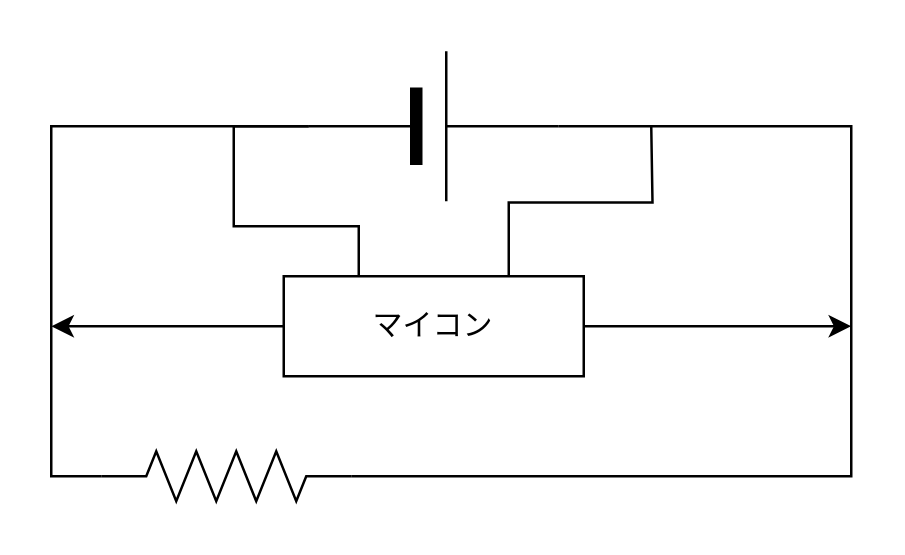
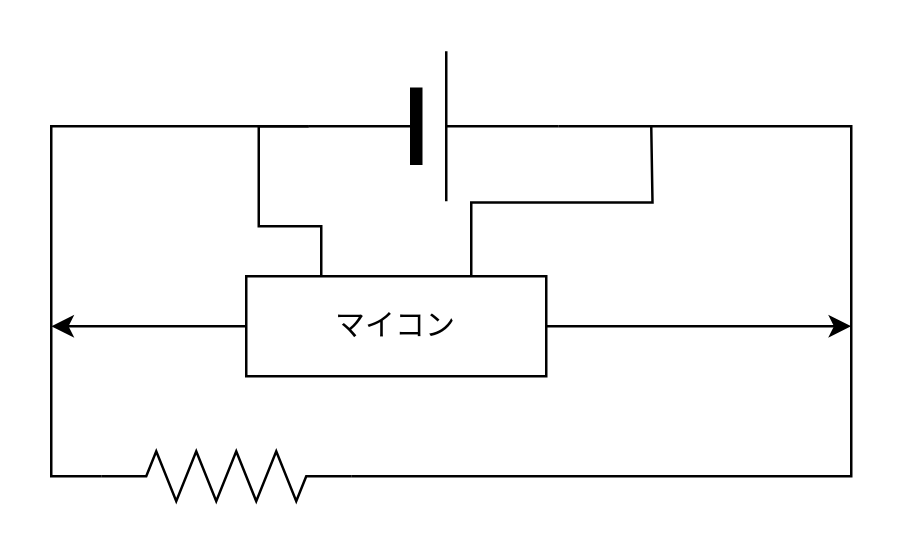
  <mxCell id="0" />
  <mxCell id="1" parent="0" />
  <mxCell id="2" value="" style="verticalLabelPosition=bottom;shadow=0;dashed=0;align=center;fillColor=strokeColor;html=1;verticalAlign=top;strokeWidth=1;shape=mxgraph.electrical.miscellaneous.monocell_battery;" vertex="1" parent="1"><mxGeometry x="123" y="20" width="100" height="60" as="geometry" /></mxCell>
  <mxCell id="3" style="edgeStyle=orthogonalEdgeStyle;rounded=0;orthogonalLoop=1;jettySize=auto;html=1;exitX=0.75;exitY=0;exitDx=0;exitDy=0;endArrow=none;endFill=0;" edge="1" parent="1" source="6"><mxGeometry relative="1" as="geometry"><mxPoint x="260" y="50" as="targetPoint" /></mxGeometry></mxCell>
  <mxCell id="4" style="edgeStyle=orthogonalEdgeStyle;rounded=0;orthogonalLoop=1;jettySize=auto;html=1;" edge="1" parent="1" source="6"><mxGeometry relative="1" as="geometry"><mxPoint x="20" y="130" as="targetPoint" /></mxGeometry></mxCell>
  <mxCell id="5" style="edgeStyle=orthogonalEdgeStyle;rounded=0;orthogonalLoop=1;jettySize=auto;html=1;" edge="1" parent="1" source="6"><mxGeometry relative="1" as="geometry"><mxPoint x="340" y="130" as="targetPoint" /></mxGeometry></mxCell>
- <mxCell id="6" value="マイコン" style="rounded=0;whiteSpace=wrap;html=1;" vertex="1" parent="1"><mxGeometry x="113" y="110" width="120" height="40" as="geometry" /></mxCell>
+ <mxCell id="6" value="マイコン" style="rounded=0;whiteSpace=wrap;html=1;" vertex="1" parent="1"><mxGeometry x="98" y="110" width="120" height="40" as="geometry" /></mxCell>
  <mxCell id="7" value="" style="pointerEvents=1;verticalLabelPosition=bottom;shadow=0;dashed=0;align=center;html=1;verticalAlign=top;shape=mxgraph.electrical.resistors.resistor_2;" vertex="1" parent="1"><mxGeometry x="40" y="180" width="100" height="20" as="geometry" /></mxCell>
  <mxCell id="8" style="edgeStyle=orthogonalEdgeStyle;rounded=0;orthogonalLoop=1;jettySize=auto;html=1;exitX=0;exitY=0.5;exitDx=0;exitDy=0;exitPerimeter=0;entryX=0;entryY=0.5;entryDx=0;entryDy=0;entryPerimeter=0;endArrow=none;endFill=0;" edge="1" parent="1" source="2" target="7"><mxGeometry relative="1" as="geometry" /></mxCell>
  <mxCell id="9" style="edgeStyle=orthogonalEdgeStyle;rounded=0;orthogonalLoop=1;jettySize=auto;html=1;exitX=1;exitY=0.5;exitDx=0;exitDy=0;exitPerimeter=0;entryX=1;entryY=0.5;entryDx=0;entryDy=0;entryPerimeter=0;endArrow=none;endFill=0;" edge="1" parent="1" source="7" target="2"><mxGeometry relative="1" as="geometry"><Array as="points"><mxPoint x="340" y="190" /><mxPoint x="340" y="50" /></Array></mxGeometry></mxCell>
  <mxCell id="10" style="edgeStyle=orthogonalEdgeStyle;rounded=0;orthogonalLoop=1;jettySize=auto;html=1;exitX=0.25;exitY=0;exitDx=0;exitDy=0;entryX=0;entryY=0.5;entryDx=0;entryDy=0;entryPerimeter=0;endArrow=none;endFill=0;" edge="1" parent="1" source="6" target="2"><mxGeometry relative="1" as="geometry" /></mxCell>
